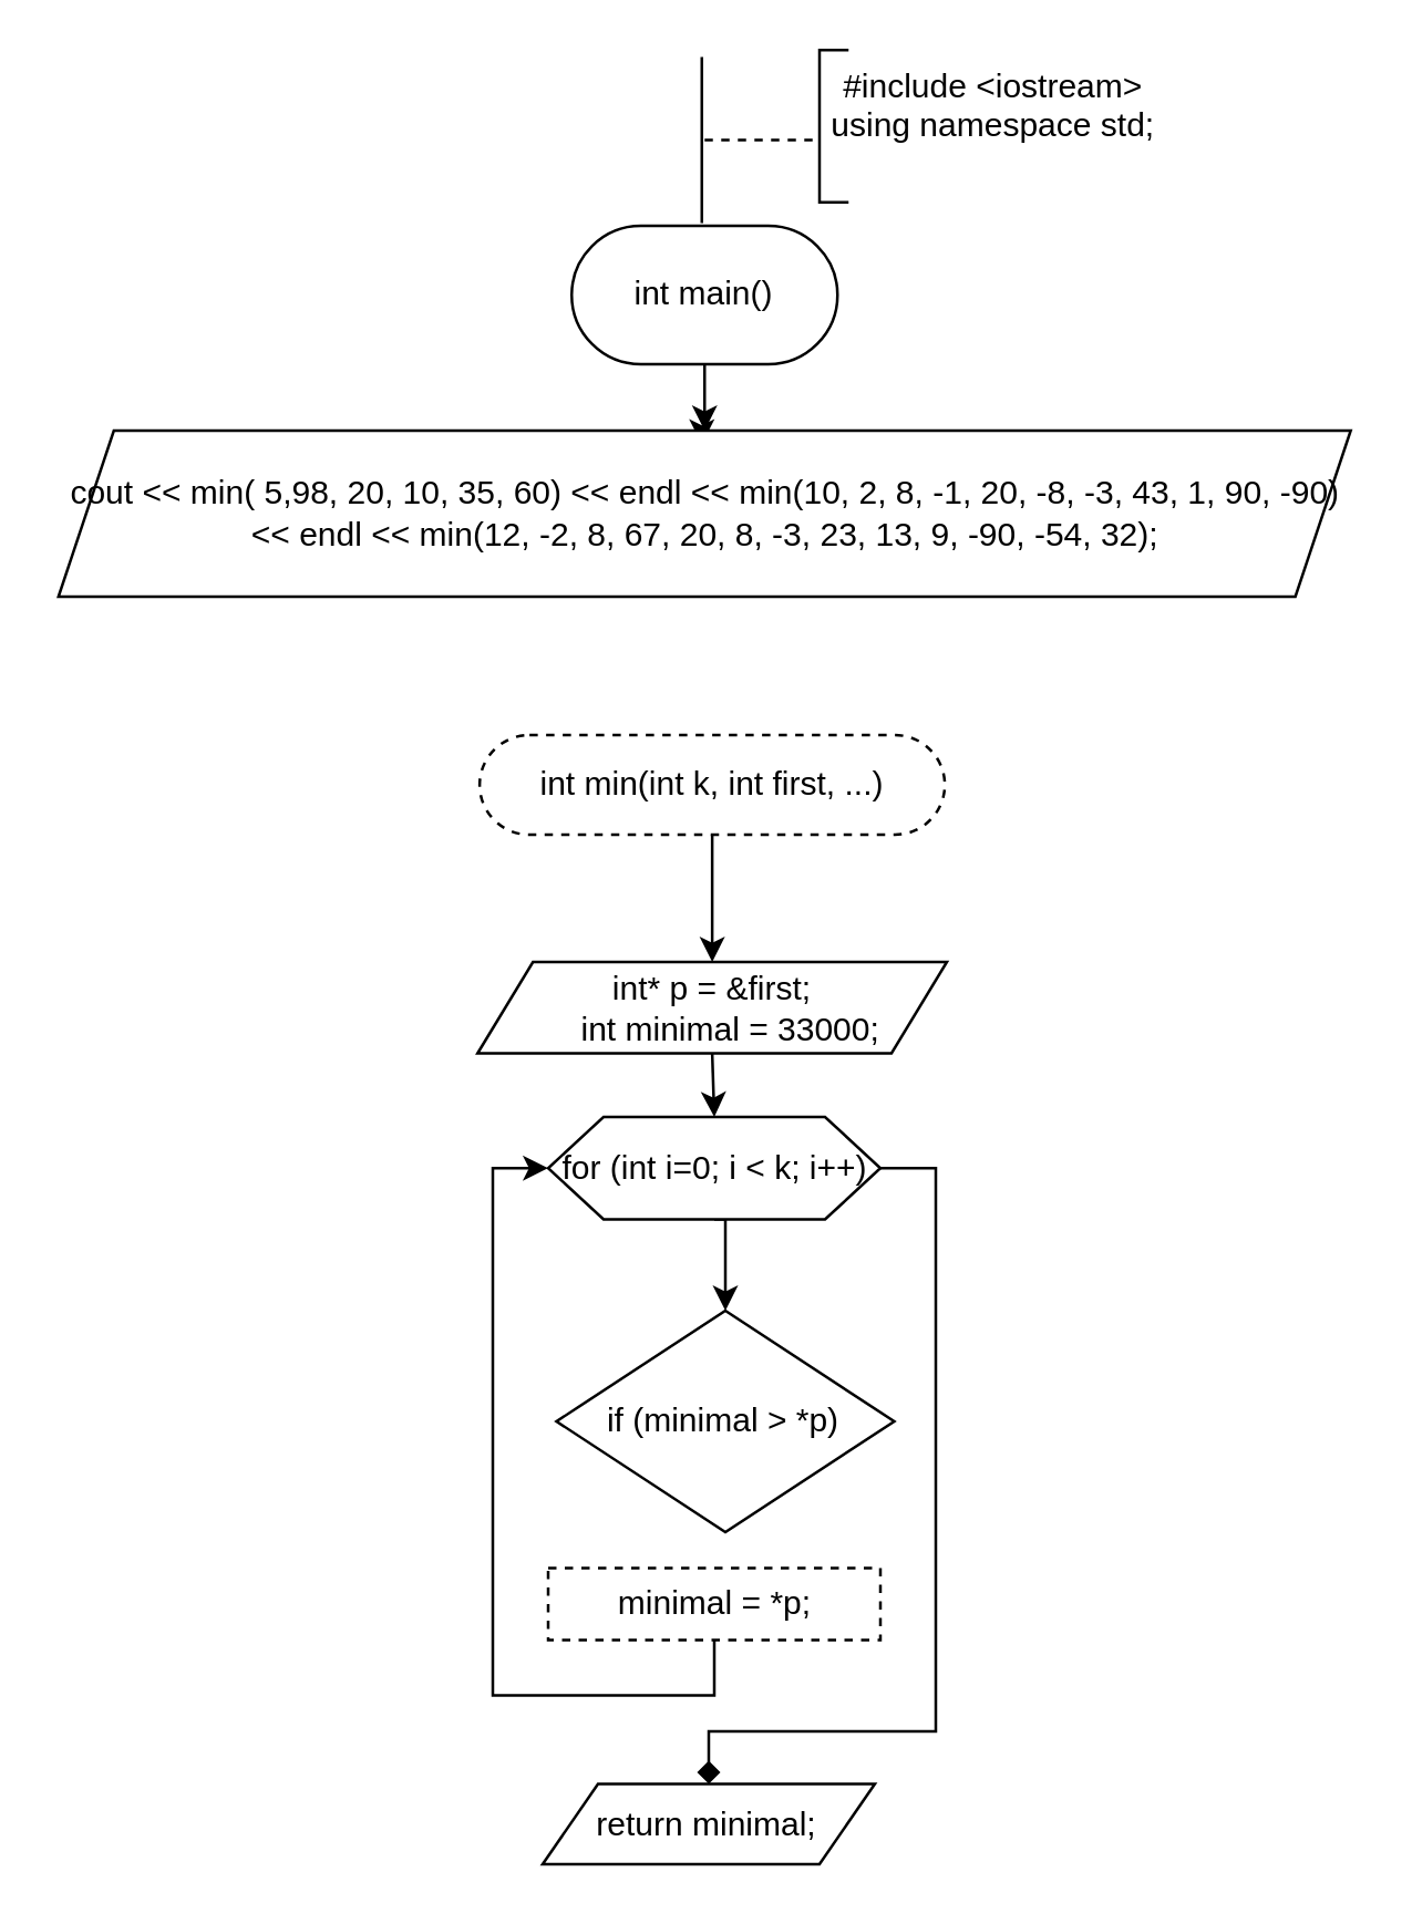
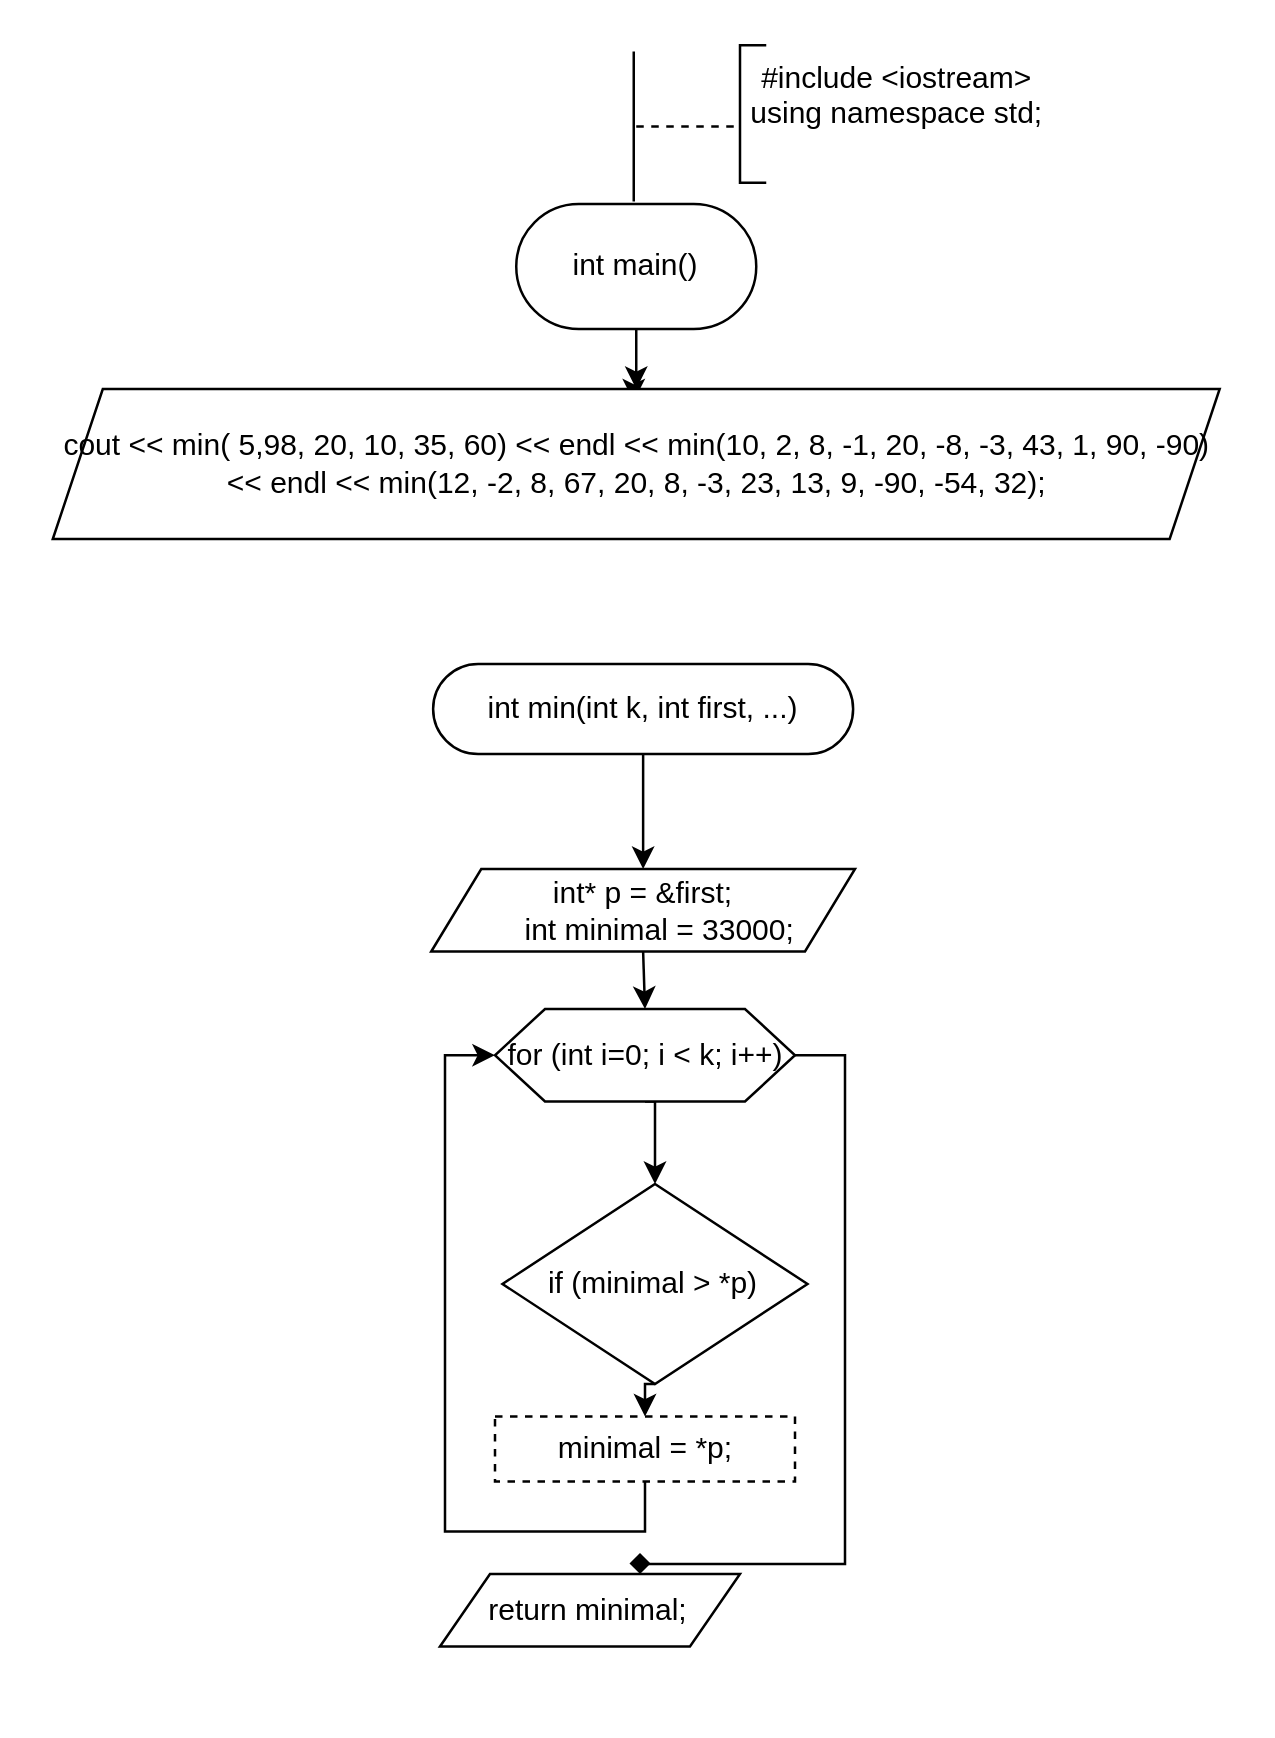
  <mxCell id="0" />
  <mxCell id="1" parent="0" />
  <mxCell id="2" style="edgeStyle=orthogonalEdgeStyle;rounded=0;orthogonalLoop=1;jettySize=auto;html=1;exitX=0.5;exitY=1;exitDx=0;exitDy=0;entryX=0.5;entryY=0;entryDx=0;entryDy=0;" edge="1" parent="1"><mxGeometry relative="1" as="geometry"><mxPoint x="253" y="159" as="sourcePoint" /><mxPoint x="253" y="160" as="targetPoint" /></mxGeometry></mxCell>
  <mxCell id="3" value="" style="endArrow=none;html=1;rounded=0;entryX=0.5;entryY=0;entryDx=0;entryDy=0;" edge="1" parent="1"><mxGeometry width="50" height="50" relative="1" as="geometry"><mxPoint x="253" y="20" as="sourcePoint" /><mxPoint x="253" y="80" as="targetPoint" /></mxGeometry></mxCell>
  <mxCell id="4" value="" style="endArrow=none;dashed=1;html=1;rounded=0;" edge="1" parent="1"><mxGeometry width="50" height="50" relative="1" as="geometry"><mxPoint x="293" y="50" as="sourcePoint" /><mxPoint x="253" y="50" as="targetPoint" /></mxGeometry></mxCell>
  <mxCell id="5" value="" style="shape=partialRectangle;whiteSpace=wrap;html=1;bottom=1;right=1;left=1;top=0;fillColor=none;routingCenterX=-0.5;rotation=90;" vertex="1" parent="1"><mxGeometry x="273" y="40" width="55" height="10" as="geometry" /></mxCell>
  <mxCell id="6" value="&lt;div&gt;#include &amp;lt;iostream&amp;gt;&lt;/div&gt;&lt;div&gt;using namespace std;&lt;/div&gt;&lt;div&gt;&lt;br&gt;&lt;/div&gt;" style="text;html=1;align=center;verticalAlign=middle;resizable=0;points=[];autosize=1;strokeColor=none;fillColor=none;" vertex="1" parent="1"><mxGeometry x="293" y="20" width="130" height="50" as="geometry" /></mxCell>
  <mxCell id="7" style="edgeStyle=orthogonalEdgeStyle;rounded=0;orthogonalLoop=1;jettySize=auto;html=1;exitX=0.5;exitY=1;exitDx=0;exitDy=0;entryX=0.5;entryY=0;entryDx=0;entryDy=0;" edge="1" parent="1" source="8" target="12"><mxGeometry relative="1" as="geometry" /></mxCell>
- <mxCell id="8" value="int min(int k, int first, ...)" style="rounded=1;whiteSpace=wrap;html=1;arcSize=50;dashed=1;" vertex="1" parent="1"><mxGeometry x="172.75" y="265" width="168" height="36" as="geometry" /></mxCell>
+ <mxCell id="8" value="int min(int k, int first, ...)" style="rounded=1;whiteSpace=wrap;html=1;arcSize=50;" vertex="1" parent="1"><mxGeometry x="172.75" y="265" width="168" height="36" as="geometry" /></mxCell>
  <mxCell id="9" style="edgeStyle=orthogonalEdgeStyle;rounded=0;orthogonalLoop=1;jettySize=auto;html=1;exitX=0.5;exitY=1;exitDx=0;exitDy=0;entryX=0.5;entryY=0;entryDx=0;entryDy=0;" edge="1" parent="1" source="10" target="13"><mxGeometry relative="1" as="geometry" /></mxCell>
  <mxCell id="10" value="int main()" style="rounded=1;whiteSpace=wrap;html=1;arcSize=50;" vertex="1" parent="1"><mxGeometry x="206" y="81" width="96" height="50" as="geometry" /></mxCell>
  <mxCell id="11" style="edgeStyle=orthogonalEdgeStyle;rounded=0;orthogonalLoop=1;jettySize=auto;html=1;exitX=0.5;exitY=1;exitDx=0;exitDy=0;entryX=0.5;entryY=0;entryDx=0;entryDy=0;" edge="1" parent="1" source="12" target="16"><mxGeometry relative="1" as="geometry" /></mxCell>
  <mxCell id="12" value="&lt;div&gt;int* p = &amp;amp;first;&lt;/div&gt;&lt;div&gt;&amp;nbsp; &amp;nbsp; int minimal = 33000;&lt;/div&gt;" style="shape=parallelogram;perimeter=parallelogramPerimeter;whiteSpace=wrap;html=1;fixedSize=1;" vertex="1" parent="1"><mxGeometry x="172" y="347" width="169.5" height="33" as="geometry" /></mxCell>
  <mxCell id="13" value="cout &amp;lt;&amp;lt; min( 5,98, 20, 10, 35, 60) &amp;lt;&amp;lt; endl &amp;lt;&amp;lt; min(10, 2, 8, -1, 20, -8, -3, 43, 1, 90, -90) &amp;lt;&amp;lt; endl &amp;lt;&amp;lt; min(12, -2, 8, 67, 20, 8, -3, 23, 13, 9, -90, -54, 32);" style="shape=parallelogram;perimeter=parallelogramPerimeter;whiteSpace=wrap;html=1;fixedSize=1;" vertex="1" parent="1"><mxGeometry x="20.62" y="155" width="466.75" height="60" as="geometry" /></mxCell>
  <mxCell id="14" style="edgeStyle=orthogonalEdgeStyle;rounded=0;orthogonalLoop=1;jettySize=auto;html=1;exitX=0.5;exitY=1;exitDx=0;exitDy=0;entryX=0.5;entryY=0;entryDx=0;entryDy=0;" edge="1" parent="1" source="16" target="18"><mxGeometry relative="1" as="geometry" /></mxCell>
  <mxCell id="15" style="edgeStyle=orthogonalEdgeStyle;rounded=0;orthogonalLoop=1;jettySize=auto;html=1;exitX=1;exitY=0.5;exitDx=0;exitDy=0;endArrow=diamond;" edge="1" parent="1" source="16" target="21"><mxGeometry relative="1" as="geometry"><Array as="points"><mxPoint x="337.5" y="421" /><mxPoint x="337.5" y="625" /><mxPoint x="255.5" y="625" /></Array></mxGeometry></mxCell>
  <mxCell id="16" value="for (int i=0; i &amp;lt; k; i++)" style="shape=hexagon;perimeter=hexagonPerimeter2;whiteSpace=wrap;html=1;fixedSize=1;" vertex="1" parent="1"><mxGeometry x="197.5" y="403" width="120" height="37" as="geometry" /></mxCell>
+ <mxCell id="17" style="edgeStyle=orthogonalEdgeStyle;rounded=0;orthogonalLoop=1;jettySize=auto;html=1;exitX=0.5;exitY=1;exitDx=0;exitDy=0;entryX=0.5;entryY=0;entryDx=0;entryDy=0;" edge="1" parent="1" source="18" target="20"><mxGeometry relative="1" as="geometry" /></mxCell>
  <mxCell id="18" value="if (minimal &amp;gt; *p)" style="rhombus;whiteSpace=wrap;html=1;" vertex="1" parent="1"><mxGeometry x="200.49" y="473" width="122.01" height="80" as="geometry" /></mxCell>
  <mxCell id="19" style="edgeStyle=orthogonalEdgeStyle;rounded=0;orthogonalLoop=1;jettySize=auto;html=1;exitX=0.5;exitY=1;exitDx=0;exitDy=0;entryX=0;entryY=0.5;entryDx=0;entryDy=0;" edge="1" parent="1" source="20" target="16"><mxGeometry relative="1" as="geometry" /></mxCell>
  <mxCell id="20" value="minimal = *p;" style="rounded=0;whiteSpace=wrap;html=1;dashed=1;" vertex="1" parent="1"><mxGeometry x="197.5" y="566" width="120" height="26" as="geometry" /></mxCell>
- <mxCell id="21" value="return minimal;" style="shape=parallelogram;perimeter=parallelogramPerimeter;whiteSpace=wrap;html=1;fixedSize=1;" vertex="1" parent="1"><mxGeometry x="195.49" y="644" width="120" height="29" as="geometry" /></mxCell>
+ <mxCell id="21" value="return minimal;" style="shape=parallelogram;perimeter=parallelogramPerimeter;whiteSpace=wrap;html=1;fixedSize=1;" vertex="1" parent="1"><mxGeometry x="175.49" y="629" width="120" height="29" as="geometry" /></mxCell>
